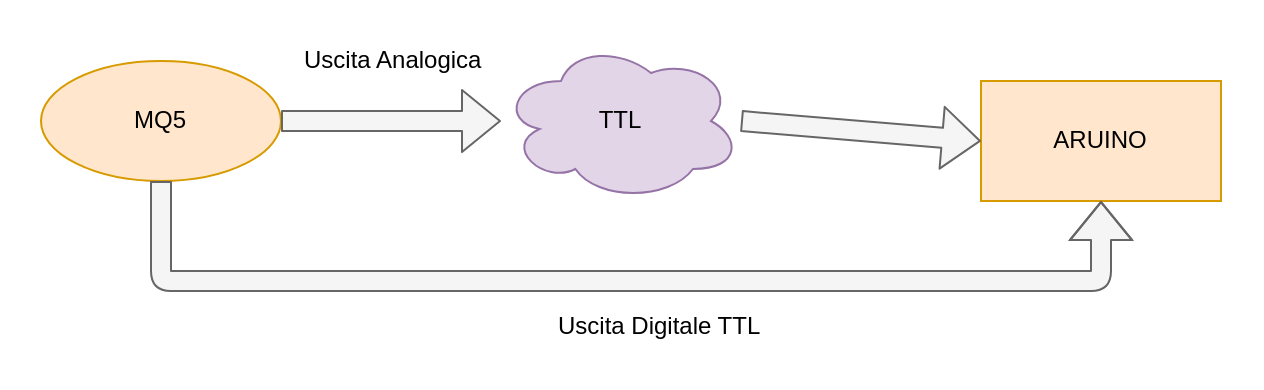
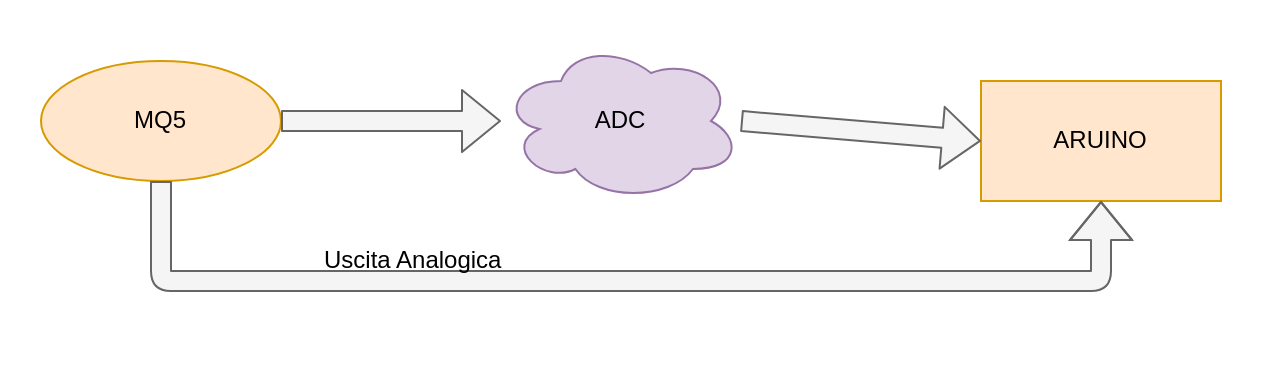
  <mxCell id="0" />
  <mxCell id="1" parent="0" />
  <mxCell id="2" value="ARUINO" style="rounded=0;whiteSpace=wrap;html=1;fillColor=#ffe6cc;strokeColor=#d79b00;" vertex="1" parent="1"><mxGeometry x="490" y="40" width="120" height="60" as="geometry" /></mxCell>
  <mxCell id="3" value="MQ5" style="ellipse;whiteSpace=wrap;html=1;fillColor=#ffe6cc;strokeColor=#d79b00;" vertex="1" parent="1"><mxGeometry x="20" y="30" width="120" height="60" as="geometry" /></mxCell>
- <mxCell id="4" value="TTL" style="ellipse;shape=cloud;whiteSpace=wrap;html=1;fillColor=#e1d5e7;strokeColor=#9673a6;" vertex="1" parent="1"><mxGeometry x="250" y="20" width="120" height="80" as="geometry" /></mxCell>
+ <mxCell id="4" value="ADC" style="ellipse;shape=cloud;whiteSpace=wrap;html=1;fillColor=#e1d5e7;strokeColor=#9673a6;" vertex="1" parent="1"><mxGeometry x="250" y="20" width="120" height="80" as="geometry" /></mxCell>
  <mxCell id="5" value="" style="shape=flexArrow;endArrow=classic;html=1;exitX=1;exitY=0.5;exitDx=0;exitDy=0;fillColor=#f5f5f5;strokeColor=#666666;" edge="1" parent="1" source="3"><mxGeometry width="50" height="50" relative="1" as="geometry"><mxPoint x="190" y="85" as="sourcePoint" /><mxPoint x="250" y="60" as="targetPoint" /></mxGeometry></mxCell>
  <mxCell id="6" value="" style="shape=flexArrow;endArrow=classic;html=1;entryX=0;entryY=0.5;entryDx=0;entryDy=0;fillColor=#f5f5f5;strokeColor=#666666;" edge="1" parent="1" target="2"><mxGeometry width="50" height="50" relative="1" as="geometry"><mxPoint x="370" y="60" as="sourcePoint" /><mxPoint x="410" y="140" as="targetPoint" /></mxGeometry></mxCell>
  <mxCell id="7" value="" style="shape=flexArrow;endArrow=classic;html=1;exitX=0.5;exitY=1;exitDx=0;exitDy=0;entryX=0.5;entryY=1;entryDx=0;entryDy=0;fillColor=#f5f5f5;strokeColor=#666666;" edge="1" parent="1" source="3" target="2"><mxGeometry width="50" height="50" relative="1" as="geometry"><mxPoint x="90" y="140" as="sourcePoint" /><mxPoint x="380" y="140" as="targetPoint" /><Array as="points"><mxPoint x="80" y="140" /><mxPoint x="550" y="140" /></Array></mxGeometry></mxCell>
- <mxCell id="8" value="Uscita Analogica" style="text;html=1;resizable=0;points=[];autosize=1;align=left;verticalAlign=top;spacingTop=-4;" vertex="1" parent="1"><mxGeometry x="150" y="20" width="100" height="20" as="geometry" /></mxCell>
- <mxCell id="9" value="Uscita Digitale TTL" style="text;html=1;resizable=0;points=[];autosize=1;align=left;verticalAlign=top;spacingTop=-4;" vertex="1" parent="1"><mxGeometry x="277" y="153" width="120" height="20" as="geometry" /></mxCell>
+ <mxCell id="8" value="Uscita Analogica" style="text;html=1;resizable=0;points=[];autosize=1;align=left;verticalAlign=top;spacingTop=-4;" vertex="1" parent="1"><mxGeometry x="160" y="120" width="100" height="20" as="geometry" /></mxCell>
